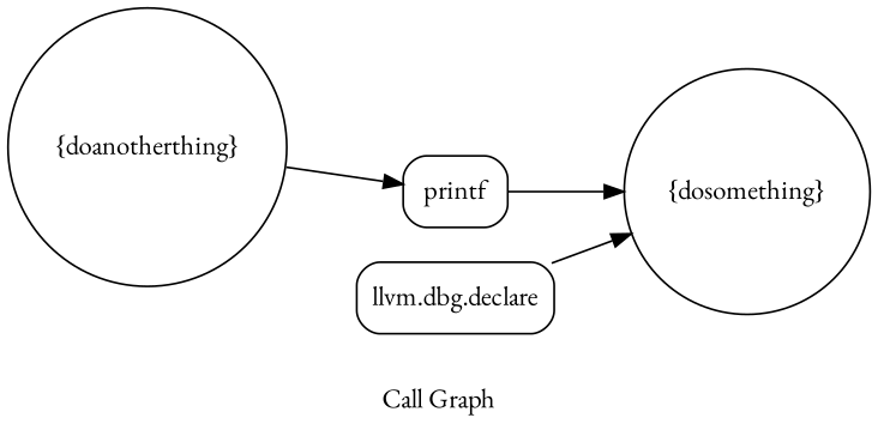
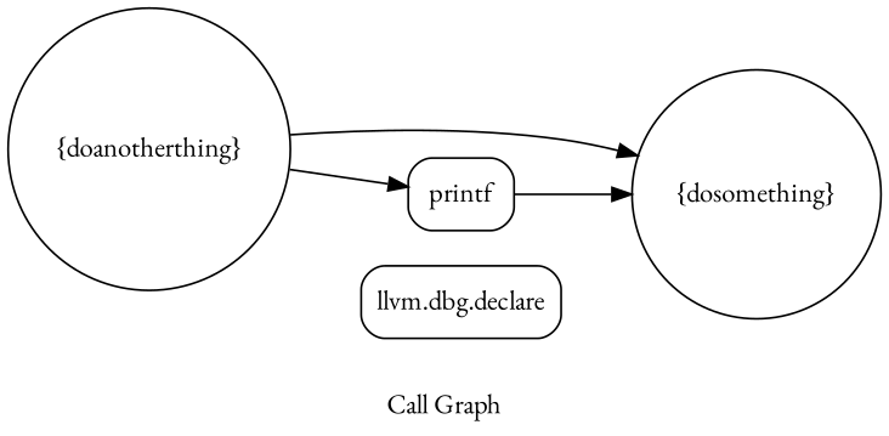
  digraph {
    fontname="EB Garamond"
    label="Call Graph"
    rankdir=LR
    node [fontname="EB Garamond" shape=circle]
    edge [color=black fontname="EB Garamond"]
    n1 [label="{dosomething}"]
    n2 [label="{printf}" shape=Mrecord]
    n3 [label="{llvm.dbg.declare}" shape=Mrecord]
    n4 [label="{doanotherthing}"]
    n2 -> n1
-   n3 -> n1
+   n4 -> n1
    n4 -> n2
  }
